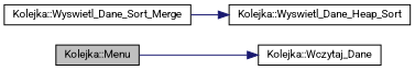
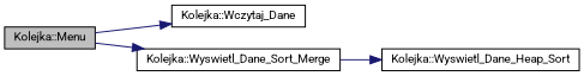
  digraph {
    fontname=Roboto
    rankdir=LR
    node [color=black fillcolor=white fontname=Roboto fontsize=10 shape=record style=filled]
    edge [color=midnightblue fontname=Roboto fontsize=10 labelfontname=Helvetica labelfontsize=10 style=solid]
    n1 [fillcolor=grey75 fontcolor=black height=0.2 label="Kolejka::Menu" width=0.4]
    n2 [height=0.2 label="Kolejka::Wczytaj_Dane" width=0.4]
    n3 [height=0.2 label="Kolejka::Wyswietl_Dane_Sort_Merge" width=0.4]
    n4 [height=0.2 label="Kolejka::Wyswietl_Dane_Heap_Sort" width=0.4]
    n1 -> n2
+   n1 -> n3
    n3 -> n4
  }
